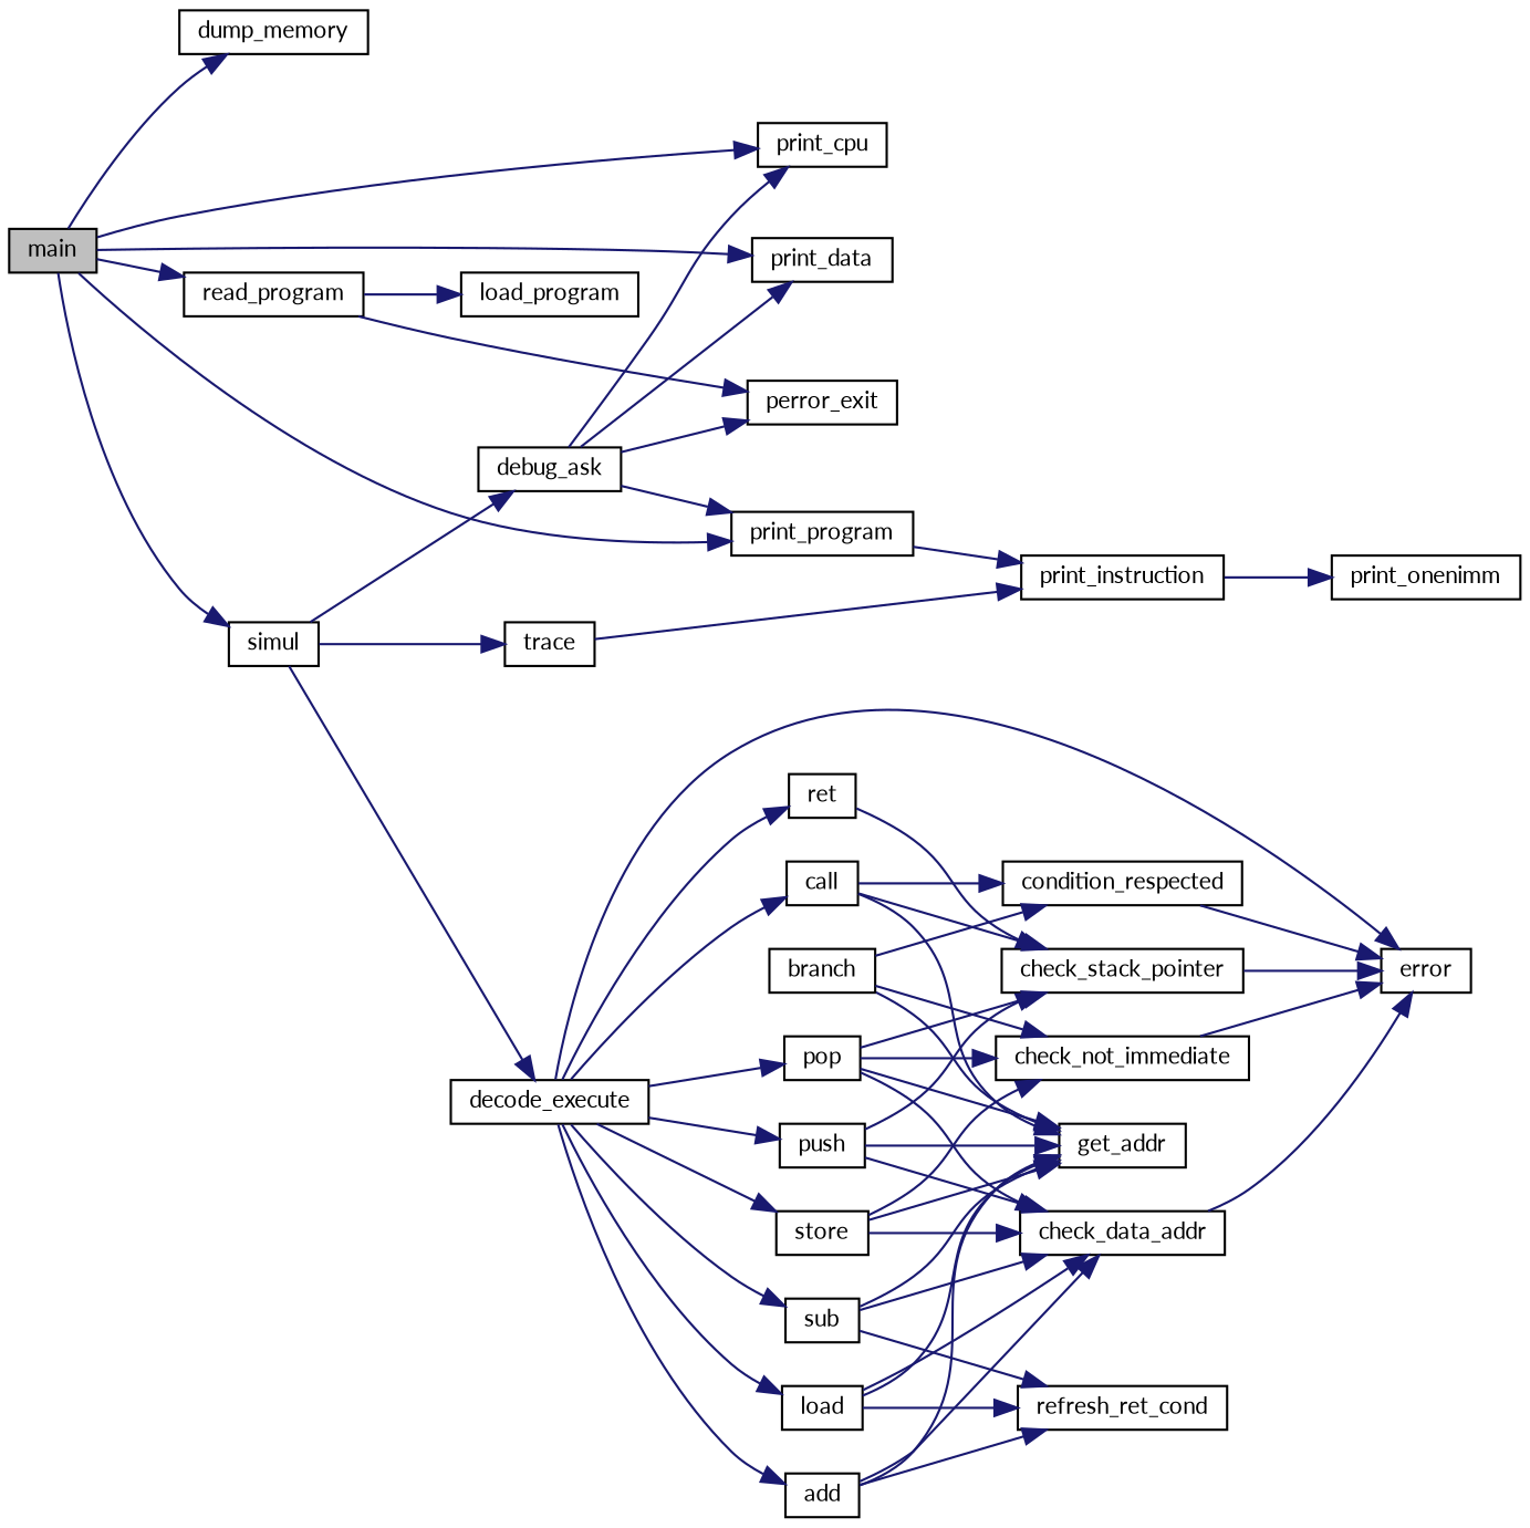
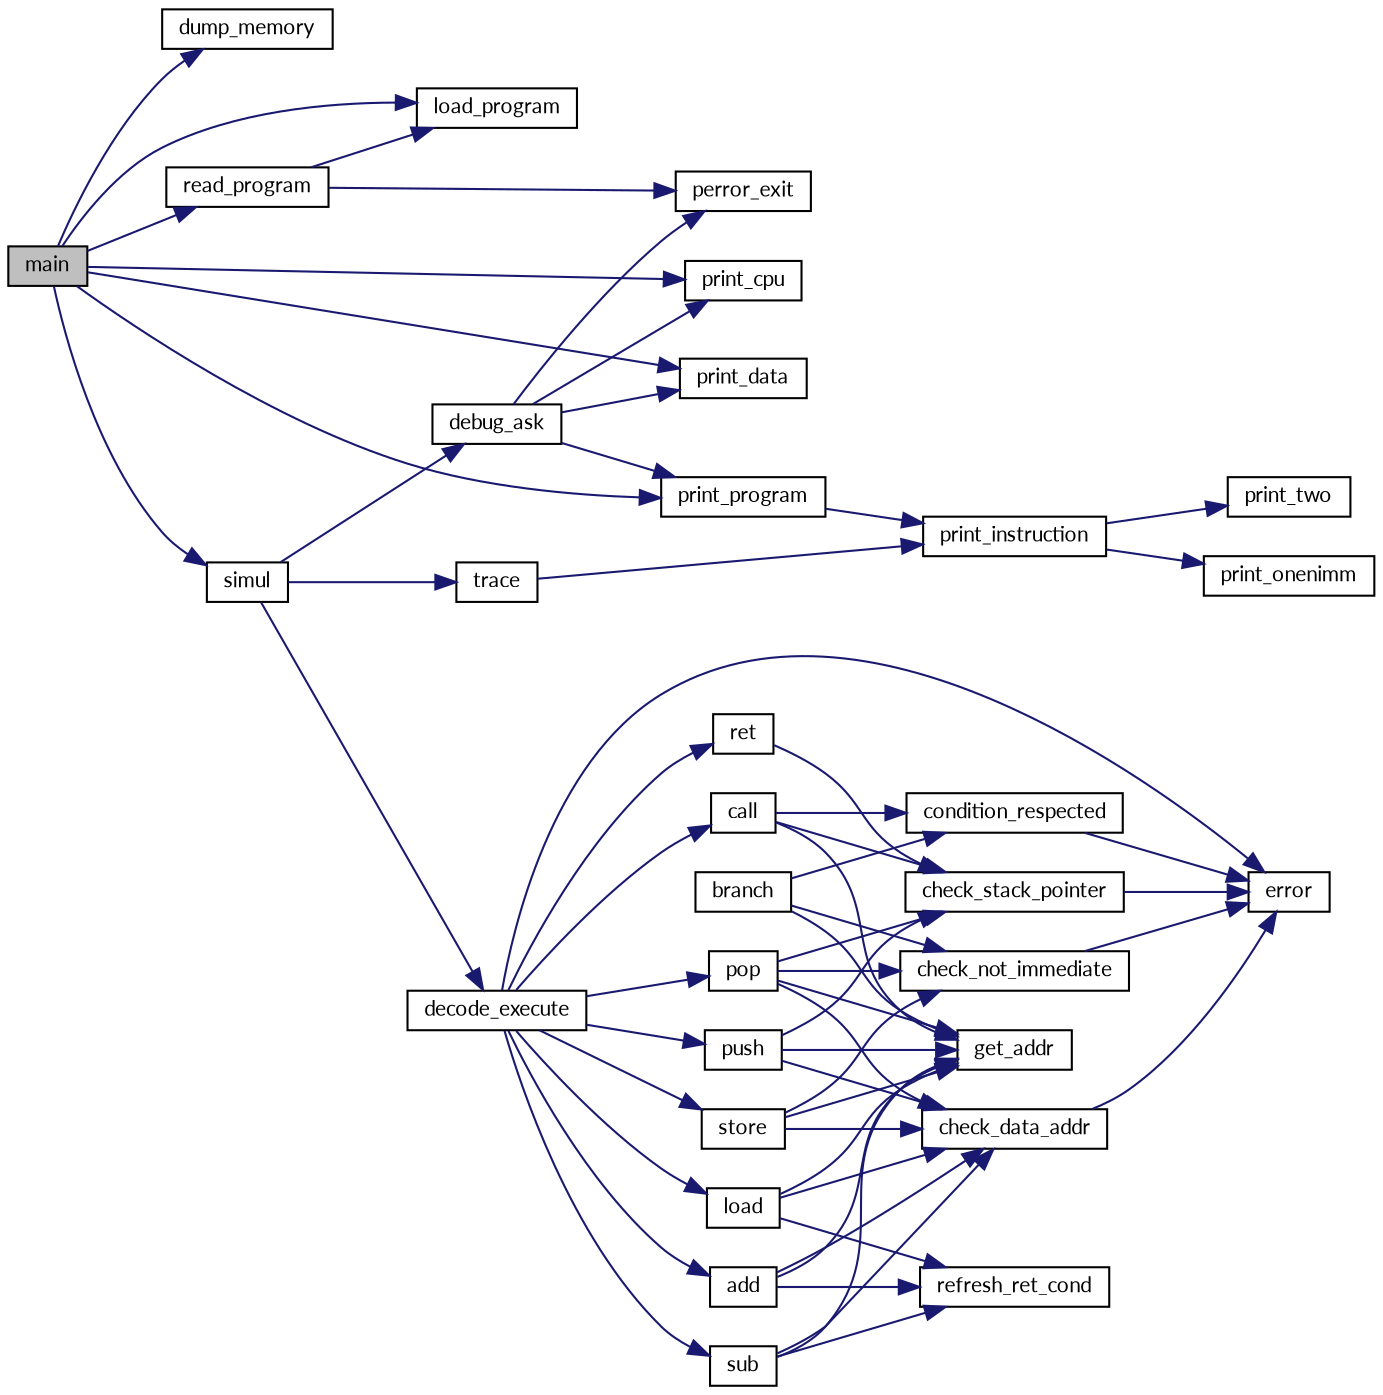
  digraph {
    fontname=Lato
    rankdir=LR
    node [color=black fillcolor=white fontname=Lato fontsize=10 shape=record style=filled]
    edge [color=midnightblue fontname=Lato fontsize=10 labelfontname=FreeSans labelfontsize=10 style=solid]
    n1 [fillcolor=grey75 fontcolor=black height=0.2 label=main width=0.4]
    n2 [height=0.2 label=dump_memory width=0.4]
    n3 [height=0.2 label=load_program width=0.4]
    n4 [height=0.2 label=print_cpu width=0.4]
    n5 [height=0.2 label=print_data width=0.4]
    n6 [height=0.2 label=print_program width=0.4]
    n7 [height=0.2 label=read_program width=0.4]
    n8 [height=0.2 label=simul width=0.4]
    n9 [height=0.2 label=print_instruction width=0.4]
    n10 [height=0.2 label=perror_exit width=0.4]
    n11 [height=0.2 label=debug_ask width=0.4]
    n12 [height=0.2 label=decode_execute width=0.4]
    n13 [height=0.2 label=trace width=0.4]
    n14 [height=0.2 label=print_onenimm width=0.4]
+   n15 [height=0.2 label=print_two width=0.4]
    n16 [height=0.2 label=add width=0.4]
    n17 [height=0.2 label=error width=0.4]
    n18 [height=0.2 label=call width=0.4]
    n19 [height=0.2 label=load width=0.4]
    n20 [height=0.2 label=pop width=0.4]
    n21 [height=0.2 label=push width=0.4]
    n22 [height=0.2 label=ret width=0.4]
    n23 [height=0.2 label=store width=0.4]
    n24 [height=0.2 label=sub width=0.4]
    n25 [height=0.2 label=check_data_addr width=0.4]
    n26 [height=0.2 label=get_addr width=0.4]
    n27 [height=0.2 label=refresh_ret_cond width=0.4]
    n28 [height=0.2 label=branch width=0.4]
    n29 [height=0.2 label=check_not_immediate width=0.4]
    n30 [height=0.2 label=condition_respected width=0.4]
    n31 [height=0.2 label=check_stack_pointer width=0.4]
    n1 -> n2
+   n1 -> n3
    n1 -> n4
    n1 -> n5
    n1 -> n6
    n1 -> n7
    n1 -> n8
    n6 -> n9
    n7 -> n3
    n7 -> n10
    n8 -> n11
    n8 -> n12
    n8 -> n13
    n9 -> n14
+   n9 -> n15
    n11 -> n4
    n11 -> n5
    n11 -> n6
    n11 -> n10
    n12 -> n16
    n12 -> n17
    n12 -> n18
    n12 -> n19
    n12 -> n20
    n12 -> n21
    n12 -> n22
    n12 -> n23
    n12 -> n24
    n13 -> n9
    n16 -> n25
    n16 -> n26
    n16 -> n27
    n18 -> n26
    n18 -> n30
    n18 -> n31
    n19 -> n25
    n19 -> n26
    n19 -> n27
    n20 -> n25
    n20 -> n26
    n20 -> n29
    n20 -> n31
    n21 -> n25
    n21 -> n26
    n21 -> n31
    n22 -> n31
    n23 -> n25
    n23 -> n26
    n23 -> n29
    n24 -> n25
    n24 -> n26
    n24 -> n27
    n25 -> n17
    n28 -> n26
    n28 -> n29
    n28 -> n30
    n29 -> n17
    n30 -> n17
    n31 -> n17
  }
